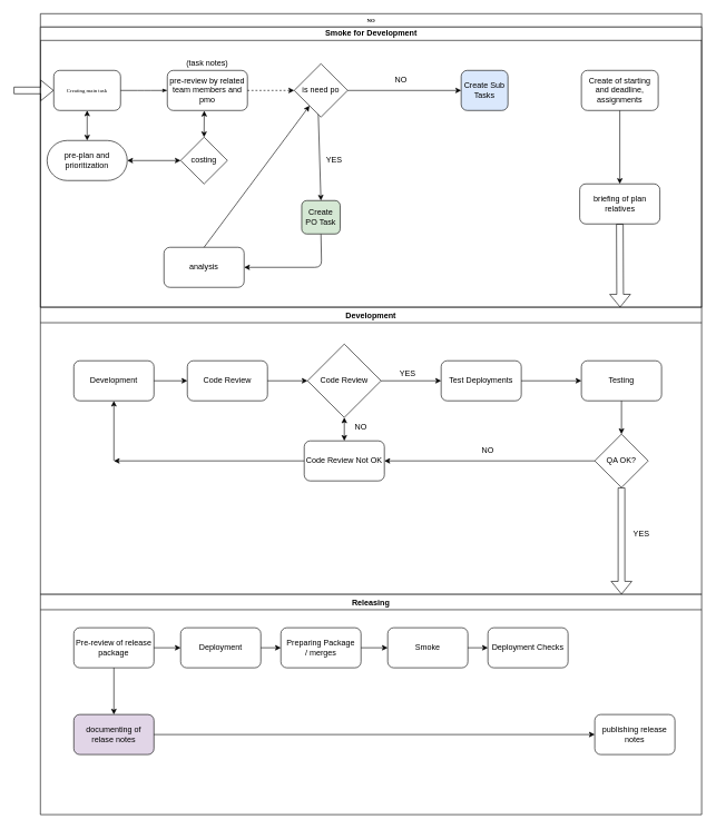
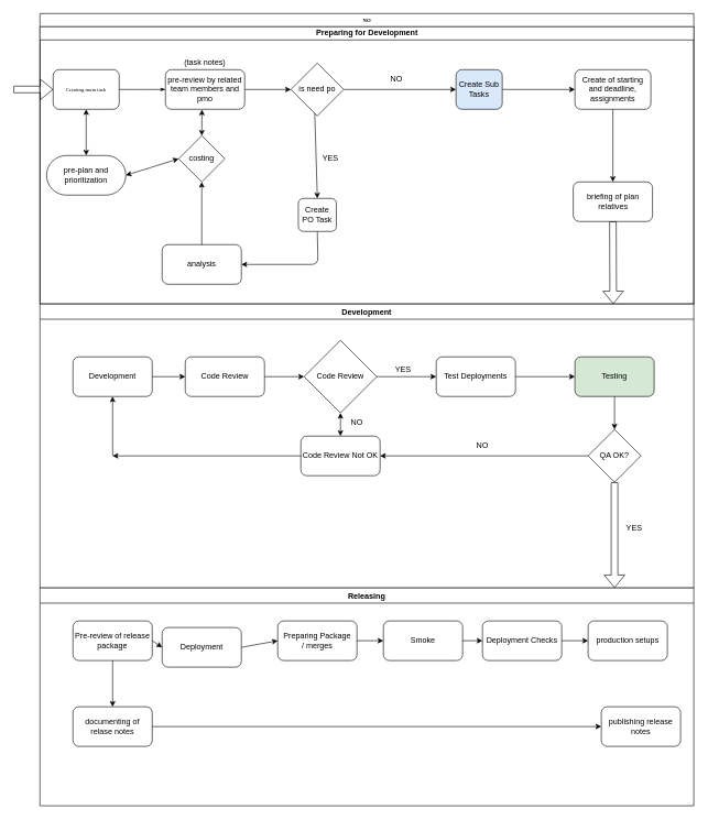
  <mxCell id="0" />
  <mxCell id="1" parent="0" />
  <mxCell id="2" value="NO" style="swimlane;html=1;childLayout=stackLayout;startSize=20;rounded=0;shadow=0;labelBackgroundColor=none;strokeWidth=1;fontFamily=Verdana;fontSize=8;align=center;" parent="1" vertex="1"><mxGeometry x="60" y="20" width="990" height="440" as="geometry" /></mxCell>
- <mxCell id="3" value="Smoke for Development" style="swimlane;html=1;startSize=20;" parent="2" vertex="1"><mxGeometry y="20" width="990" height="420" as="geometry" /></mxCell>
+ <mxCell id="3" value="Preparing for Development" style="swimlane;html=1;startSize=20;" parent="2" vertex="1"><mxGeometry y="20" width="990" height="420" as="geometry" /></mxCell>
  <mxCell id="4" value="Creating main task" style="rounded=1;whiteSpace=wrap;html=1;shadow=0;labelBackgroundColor=none;strokeWidth=1;fontFamily=Verdana;fontSize=8;align=center;" parent="3" vertex="1"><mxGeometry x="20" y="65" width="100" height="60" as="geometry" /></mxCell>
- <mxCell id="5" value="pre-plan and prioritization" style="rounded=1;whiteSpace=wrap;html=1;arcSize=50;" parent="3" vertex="1"><mxGeometry x="10" y="170" width="120" height="60" as="geometry" /></mxCell>
+ <mxCell id="5" value="pre-plan and prioritization" style="rounded=1;whiteSpace=wrap;html=1;arcSize=50;" parent="3" vertex="1"><mxGeometry x="10" y="195" width="120" height="60" as="geometry" /></mxCell>
  <mxCell id="6" value="costing" style="rhombus;whiteSpace=wrap;html=1;" parent="3" vertex="1"><mxGeometry x="210" y="165" width="70" height="70" as="geometry" /></mxCell>
  <mxCell id="7" value="pre-review by related team members and pmo" style="rounded=1;whiteSpace=wrap;html=1;" parent="3" vertex="1"><mxGeometry x="190" y="65" width="120" height="60" as="geometry" /></mxCell>
- <mxCell id="8" value="" style="endArrow=classic;html=1;exitX=1;exitY=0.5;exitDx=0;exitDy=0;dashed=1;" parent="3" source="7" target="18" edge="1"><mxGeometry width="50" height="50" relative="1" as="geometry"><mxPoint x="290" y="220" as="sourcePoint" /><mxPoint x="340" y="170" as="targetPoint" /></mxGeometry></mxCell>
+ <mxCell id="8" value="" style="endArrow=classic;html=1;exitX=1;exitY=0.5;exitDx=0;exitDy=0;" parent="3" source="7" target="18" edge="1"><mxGeometry width="50" height="50" relative="1" as="geometry"><mxPoint x="290" y="220" as="sourcePoint" /><mxPoint x="340" y="170" as="targetPoint" /></mxGeometry></mxCell>
  <mxCell id="9" value="" style="endArrow=classic;html=1;exitX=0.45;exitY=0.913;exitDx=0;exitDy=0;entryX=0.5;entryY=0;entryDx=0;entryDy=0;exitPerimeter=0;" parent="3" source="18" target="19" edge="1"><mxGeometry width="50" height="50" relative="1" as="geometry"><mxPoint x="420" y="210" as="sourcePoint" /><mxPoint x="340" y="170" as="targetPoint" /></mxGeometry></mxCell>
  <mxCell id="10" value="" style="endArrow=classic;html=1;exitX=1;exitY=0.5;exitDx=0;exitDy=0;" parent="3" source="18" target="22" edge="1"><mxGeometry width="50" height="50" relative="1" as="geometry"><mxPoint x="570" y="95" as="sourcePoint" /><mxPoint x="340" y="160" as="targetPoint" /></mxGeometry></mxCell>
  <mxCell id="11" value="" style="endArrow=classic;html=1;exitX=0.5;exitY=1;exitDx=0;exitDy=0;entryX=1;entryY=0.5;entryDx=0;entryDy=0;" parent="3" source="19" target="16" edge="1"><mxGeometry width="50" height="50" relative="1" as="geometry"><mxPoint x="560" y="240" as="sourcePoint" /><mxPoint x="610" y="190" as="targetPoint" /><Array as="points"><mxPoint x="421" y="360" /></Array></mxGeometry></mxCell>
+ <mxCell id="12" value="" style="endArrow=classic;html=1;exitX=1;exitY=0.5;exitDx=0;exitDy=0;entryX=0;entryY=0.5;entryDx=0;entryDy=0;" parent="3" source="22" target="23" edge="1"><mxGeometry width="50" height="50" relative="1" as="geometry"><mxPoint x="570" y="240" as="sourcePoint" /><mxPoint x="620" y="190" as="targetPoint" /></mxGeometry></mxCell>
  <mxCell id="13" value="" style="endArrow=classic;startArrow=classic;html=1;exitX=0.5;exitY=1;exitDx=0;exitDy=0;" parent="3" source="4" target="5" edge="1"><mxGeometry width="50" height="50" relative="1" as="geometry"><mxPoint x="310" y="240" as="sourcePoint" /><mxPoint x="360" y="190" as="targetPoint" /></mxGeometry></mxCell>
  <mxCell id="14" value="" style="endArrow=classic;startArrow=classic;html=1;exitX=0.461;exitY=1.008;exitDx=0;exitDy=0;exitPerimeter=0;entryX=0.5;entryY=0;entryDx=0;entryDy=0;" parent="3" source="7" target="6" edge="1"><mxGeometry width="50" height="50" relative="1" as="geometry"><mxPoint x="310" y="240" as="sourcePoint" /><mxPoint x="360" y="190" as="targetPoint" /></mxGeometry></mxCell>
  <mxCell id="15" value="" style="endArrow=classic;startArrow=classic;html=1;exitX=1;exitY=0.5;exitDx=0;exitDy=0;entryX=0;entryY=0.5;entryDx=0;entryDy=0;" parent="3" source="5" target="6" edge="1"><mxGeometry width="50" height="50" relative="1" as="geometry"><mxPoint x="310" y="240" as="sourcePoint" /><mxPoint x="360" y="190" as="targetPoint" /></mxGeometry></mxCell>
  <mxCell id="16" value="analysis" style="rounded=1;whiteSpace=wrap;html=1;" parent="3" vertex="1"><mxGeometry x="185" y="330" width="120" height="60" as="geometry" /></mxCell>
  <mxCell id="17" value="(task notes)" style="text;html=1;strokeColor=none;fillColor=none;align=center;verticalAlign=middle;whiteSpace=wrap;rounded=0;" parent="3" vertex="1"><mxGeometry x="190" y="45" width="120" height="20" as="geometry" /></mxCell>
  <mxCell id="18" value="is need po" style="rhombus;whiteSpace=wrap;html=1;" parent="3" vertex="1"><mxGeometry x="380" y="55" width="80" height="80" as="geometry" /></mxCell>
- <mxCell id="19" value="Create PO Task" style="rounded=1;whiteSpace=wrap;html=1;fillColor=#d5e8d4;" parent="3" vertex="1"><mxGeometry x="391.25" y="260" width="57.5" height="50" as="geometry" /></mxCell>
+ <mxCell id="19" value="Create PO Task" style="rounded=1;whiteSpace=wrap;html=1;" parent="3" vertex="1"><mxGeometry x="391.25" y="260" width="57.5" height="50" as="geometry" /></mxCell>
  <mxCell id="20" value="YES" style="text;html=1;strokeColor=none;fillColor=none;align=center;verticalAlign=middle;whiteSpace=wrap;rounded=0;" vertex="1" parent="3"><mxGeometry x="420" y="190" width="40" height="20" as="geometry" /></mxCell>
  <mxCell id="21" value="NO" style="text;html=1;strokeColor=none;fillColor=none;align=center;verticalAlign=middle;whiteSpace=wrap;rounded=0;" vertex="1" parent="3"><mxGeometry x="520" y="70" width="40" height="20" as="geometry" /></mxCell>
  <mxCell id="22" value="Create Sub Tasks" style="rounded=1;whiteSpace=wrap;html=1;fillColor=#dae8fc;" parent="3" vertex="1"><mxGeometry x="630" y="65" width="70" height="60" as="geometry" /></mxCell>
  <mxCell id="23" value="Create of starting and deadline, assignments" style="rounded=1;whiteSpace=wrap;html=1;" parent="3" vertex="1"><mxGeometry x="810" y="65" width="115" height="60" as="geometry" /></mxCell>
  <mxCell id="24" value="" style="endArrow=classic;html=1;exitX=0.5;exitY=1;exitDx=0;exitDy=0;" parent="3" source="23" target="25" edge="1"><mxGeometry width="50" height="50" relative="1" as="geometry"><mxPoint x="700" y="340" as="sourcePoint" /><mxPoint x="750" y="290" as="targetPoint" /></mxGeometry></mxCell>
  <mxCell id="25" value="briefing of plan relatives" style="rounded=1;whiteSpace=wrap;html=1;" parent="3" vertex="1"><mxGeometry x="807.5" y="235" width="120" height="60" as="geometry" /></mxCell>
- <mxCell id="26" value="" style="endArrow=classic;html=1;exitX=0.5;exitY=0;exitDx=0;exitDy=0;" parent="3" source="16" target="18" edge="1"><mxGeometry width="50" height="50" relative="1" as="geometry"><mxPoint x="520" y="220" as="sourcePoint" /><mxPoint x="570" y="170" as="targetPoint" /></mxGeometry></mxCell>
+ <mxCell id="26" value="" style="endArrow=classic;html=1;exitX=0.5;exitY=0;exitDx=0;exitDy=0;entryX=0.5;entryY=1;entryDx=0;entryDy=0;" parent="3" source="16" target="6" edge="1"><mxGeometry width="50" height="50" relative="1" as="geometry"><mxPoint x="520" y="220" as="sourcePoint" /><mxPoint x="570" y="170" as="targetPoint" /></mxGeometry></mxCell>
  <mxCell id="27" style="edgeStyle=orthogonalEdgeStyle;rounded=1;html=1;labelBackgroundColor=none;startArrow=none;startFill=0;startSize=5;endArrow=classicThin;endFill=1;endSize=5;jettySize=auto;orthogonalLoop=1;strokeWidth=1;fontFamily=Verdana;fontSize=8" parent="2" source="4" edge="1"><mxGeometry relative="1" as="geometry"><mxPoint x="190" y="115" as="targetPoint" /></mxGeometry></mxCell>
  <mxCell id="28" value="Development" style="swimlane;" parent="1" vertex="1"><mxGeometry x="60" y="460" width="990" height="430" as="geometry" /></mxCell>
  <mxCell id="29" value="Development" style="rounded=1;whiteSpace=wrap;html=1;" parent="28" vertex="1"><mxGeometry x="50" y="80" width="120" height="60" as="geometry" /></mxCell>
  <mxCell id="30" value="Code Review" style="rounded=1;whiteSpace=wrap;html=1;" parent="28" vertex="1"><mxGeometry x="220" y="80" width="120" height="60" as="geometry" /></mxCell>
  <mxCell id="31" value="Test Deployments" style="rounded=1;whiteSpace=wrap;html=1;" parent="28" vertex="1"><mxGeometry x="600" y="80" width="120" height="60" as="geometry" /></mxCell>
- <mxCell id="32" value="Testing" style="rounded=1;whiteSpace=wrap;html=1;" parent="28" vertex="1"><mxGeometry x="810" y="80" width="120" height="60" as="geometry" /></mxCell>
+ <mxCell id="32" value="Testing" style="rounded=1;whiteSpace=wrap;html=1;fillColor=#d5e8d4;" parent="28" vertex="1"><mxGeometry x="810" y="80" width="120" height="60" as="geometry" /></mxCell>
  <mxCell id="33" value="Code Review" style="rhombus;whiteSpace=wrap;html=1;" parent="28" vertex="1"><mxGeometry x="400" y="55" width="110" height="110" as="geometry" /></mxCell>
  <mxCell id="34" value="Code Review Not OK" style="rounded=1;whiteSpace=wrap;html=1;" parent="28" vertex="1"><mxGeometry x="395" y="200" width="120" height="60" as="geometry" /></mxCell>
  <mxCell id="35" value="" style="endArrow=classic;html=1;exitX=1;exitY=0.5;exitDx=0;exitDy=0;entryX=0;entryY=0.5;entryDx=0;entryDy=0;" parent="28" source="29" target="30" edge="1"><mxGeometry width="50" height="50" relative="1" as="geometry"><mxPoint x="510" y="-20" as="sourcePoint" /><mxPoint x="560" y="-70" as="targetPoint" /></mxGeometry></mxCell>
  <mxCell id="36" value="" style="endArrow=classic;html=1;exitX=1;exitY=0.5;exitDx=0;exitDy=0;entryX=0;entryY=0.5;entryDx=0;entryDy=0;" parent="28" source="30" target="33" edge="1"><mxGeometry width="50" height="50" relative="1" as="geometry"><mxPoint x="510" y="-20" as="sourcePoint" /><mxPoint x="560" y="-70" as="targetPoint" /></mxGeometry></mxCell>
  <mxCell id="37" value="" style="endArrow=classic;html=1;exitX=1;exitY=0.5;exitDx=0;exitDy=0;entryX=0;entryY=0.5;entryDx=0;entryDy=0;" parent="28" source="33" target="31" edge="1"><mxGeometry width="50" height="50" relative="1" as="geometry"><mxPoint x="510" y="-20" as="sourcePoint" /><mxPoint x="560" y="-70" as="targetPoint" /></mxGeometry></mxCell>
  <mxCell id="38" value="" style="endArrow=classic;startArrow=classic;html=1;exitX=0.5;exitY=1;exitDx=0;exitDy=0;entryX=0.5;entryY=0;entryDx=0;entryDy=0;" parent="28" source="33" target="34" edge="1"><mxGeometry width="50" height="50" relative="1" as="geometry"><mxPoint x="510" y="-20" as="sourcePoint" /><mxPoint x="560" y="-70" as="targetPoint" /></mxGeometry></mxCell>
  <mxCell id="39" value="" style="endArrow=classic;html=1;exitX=1;exitY=0.5;exitDx=0;exitDy=0;entryX=0;entryY=0.5;entryDx=0;entryDy=0;" parent="28" source="31" target="32" edge="1"><mxGeometry width="50" height="50" relative="1" as="geometry"><mxPoint x="510" y="-20" as="sourcePoint" /><mxPoint x="560" y="-70" as="targetPoint" /></mxGeometry></mxCell>
  <mxCell id="40" value="QA OK?" style="rhombus;whiteSpace=wrap;html=1;" parent="28" vertex="1"><mxGeometry x="830" y="190" width="80" height="80" as="geometry" /></mxCell>
  <mxCell id="41" value="" style="endArrow=classic;html=1;exitX=0.5;exitY=1;exitDx=0;exitDy=0;" parent="28" source="32" target="40" edge="1"><mxGeometry width="50" height="50" relative="1" as="geometry"><mxPoint x="460" y="280" as="sourcePoint" /><mxPoint x="510" y="230" as="targetPoint" /></mxGeometry></mxCell>
  <mxCell id="42" value="YES" style="text;html=1;strokeColor=none;fillColor=none;align=center;verticalAlign=middle;whiteSpace=wrap;rounded=0;" vertex="1" parent="28"><mxGeometry x="530" y="90" width="40" height="20" as="geometry" /></mxCell>
  <mxCell id="43" value="NO" style="text;html=1;strokeColor=none;fillColor=none;align=center;verticalAlign=middle;whiteSpace=wrap;rounded=0;" vertex="1" parent="28"><mxGeometry x="460" y="170" width="40" height="20" as="geometry" /></mxCell>
  <mxCell id="44" value="" style="endArrow=classic;html=1;entryX=1;entryY=0.5;entryDx=0;entryDy=0;" parent="28" source="40" edge="1" target="34"><mxGeometry width="50" height="50" relative="1" as="geometry"><mxPoint x="460" y="280" as="sourcePoint" /><mxPoint x="730" y="230" as="targetPoint" /></mxGeometry></mxCell>
  <mxCell id="45" value="NO" style="text;html=1;strokeColor=none;fillColor=none;align=center;verticalAlign=middle;whiteSpace=wrap;rounded=0;" vertex="1" parent="28"><mxGeometry x="650" y="205" width="40" height="20" as="geometry" /></mxCell>
  <mxCell id="46" value="YES" style="text;html=1;strokeColor=none;fillColor=none;align=center;verticalAlign=middle;whiteSpace=wrap;rounded=0;" vertex="1" parent="28"><mxGeometry x="880" y="330" width="40" height="20" as="geometry" /></mxCell>
  <mxCell id="47" value="" style="shape=flexArrow;endArrow=classic;html=1;exitX=0.5;exitY=1;exitDx=0;exitDy=0;" parent="1" source="25" edge="1"><mxGeometry width="50" height="50" relative="1" as="geometry"><mxPoint x="928" y="340" as="sourcePoint" /><mxPoint x="928" y="460" as="targetPoint" /></mxGeometry></mxCell>
  <mxCell id="48" value="" style="endArrow=classic;html=1;exitX=0;exitY=0.5;exitDx=0;exitDy=0;" parent="1" source="34" edge="1"><mxGeometry width="50" height="50" relative="1" as="geometry"><mxPoint x="570" y="440" as="sourcePoint" /><mxPoint x="170" y="690" as="targetPoint" /></mxGeometry></mxCell>
  <mxCell id="49" value="" style="endArrow=classic;html=1;entryX=0.5;entryY=1;entryDx=0;entryDy=0;" parent="1" target="29" edge="1"><mxGeometry width="50" height="50" relative="1" as="geometry"><mxPoint x="170" y="690" as="sourcePoint" /><mxPoint x="620" y="390" as="targetPoint" /></mxGeometry></mxCell>
  <mxCell id="50" value="" style="shape=flexArrow;endArrow=classic;html=1;exitX=0.5;exitY=1;exitDx=0;exitDy=0;" parent="1" source="40" edge="1"><mxGeometry width="50" height="50" relative="1" as="geometry"><mxPoint x="930" y="830" as="sourcePoint" /><mxPoint x="930" y="890" as="targetPoint" /></mxGeometry></mxCell>
  <mxCell id="51" value="Releasing" style="swimlane;startSize=23;" parent="1" vertex="1"><mxGeometry x="60" y="890" width="990" height="330" as="geometry" /></mxCell>
  <mxCell id="52" value="Pre-review of release package" style="rounded=1;whiteSpace=wrap;html=1;" parent="51" vertex="1"><mxGeometry x="50" y="50" width="120" height="60" as="geometry" /></mxCell>
  <mxCell id="53" value="Preparing Package&lt;br&gt;/ merges" style="rounded=1;whiteSpace=wrap;html=1;" parent="51" vertex="1"><mxGeometry x="360" y="50" width="120" height="60" as="geometry" /></mxCell>
  <mxCell id="54" value="Smoke" style="rounded=1;whiteSpace=wrap;html=1;" parent="51" vertex="1"><mxGeometry x="520" y="50" width="120" height="60" as="geometry" /></mxCell>
- <mxCell id="55" value="Deployment" style="rounded=1;whiteSpace=wrap;html=1;" parent="51" vertex="1"><mxGeometry x="210" y="50" width="120" height="60" as="geometry" /></mxCell>
+ <mxCell id="55" value="Deployment" style="rounded=1;whiteSpace=wrap;html=1;" parent="51" vertex="1"><mxGeometry x="185" y="60" width="120" height="60" as="geometry" /></mxCell>
  <mxCell id="56" value="Deployment Checks" style="rounded=1;whiteSpace=wrap;html=1;" parent="51" vertex="1"><mxGeometry x="670" y="50" width="120" height="60" as="geometry" /></mxCell>
- <mxCell id="57" value="publishing release notes" style="rounded=1;whiteSpace=wrap;html=1;" parent="51" vertex="1"><mxGeometry x="830" y="180" width="120" height="60" as="geometry" /></mxCell>
+ <mxCell id="57" value="publishing release notes" style="rounded=1;whiteSpace=wrap;html=1;" parent="51" vertex="1"><mxGeometry x="850" y="180" width="120" height="60" as="geometry" /></mxCell>
  <mxCell id="58" value="" style="endArrow=classic;html=1;exitX=1;exitY=0.5;exitDx=0;exitDy=0;entryX=0;entryY=0.5;entryDx=0;entryDy=0;" parent="51" source="52" target="55" edge="1"><mxGeometry width="50" height="50" relative="1" as="geometry"><mxPoint x="540" y="-20" as="sourcePoint" /><mxPoint x="590" y="-70" as="targetPoint" /></mxGeometry></mxCell>
  <mxCell id="59" value="" style="endArrow=classic;html=1;exitX=1;exitY=0.5;exitDx=0;exitDy=0;entryX=0;entryY=0.5;entryDx=0;entryDy=0;" parent="51" source="55" target="53" edge="1"><mxGeometry width="50" height="50" relative="1" as="geometry"><mxPoint x="540" y="-20" as="sourcePoint" /><mxPoint x="590" y="-70" as="targetPoint" /></mxGeometry></mxCell>
  <mxCell id="60" value="" style="endArrow=classic;html=1;exitX=1;exitY=0.5;exitDx=0;exitDy=0;entryX=0;entryY=0.5;entryDx=0;entryDy=0;" parent="51" source="53" target="54" edge="1"><mxGeometry width="50" height="50" relative="1" as="geometry"><mxPoint x="540" y="-20" as="sourcePoint" /><mxPoint x="590" y="-70" as="targetPoint" /></mxGeometry></mxCell>
  <mxCell id="61" value="" style="endArrow=classic;html=1;exitX=1;exitY=0.5;exitDx=0;exitDy=0;entryX=0;entryY=0.5;entryDx=0;entryDy=0;" parent="51" source="54" target="56" edge="1"><mxGeometry width="50" height="50" relative="1" as="geometry"><mxPoint x="540" y="-20" as="sourcePoint" /><mxPoint x="590" y="-70" as="targetPoint" /></mxGeometry></mxCell>
- <mxCell id="63" value="documenting of relase notes" style="rounded=1;whiteSpace=wrap;html=1;fillColor=#e1d5e7;" parent="51" vertex="1"><mxGeometry x="50" y="180" width="120" height="60" as="geometry" /></mxCell>
+ <mxCell id="62" value="" style="endArrow=classic;html=1;exitX=1;exitY=0.5;exitDx=0;exitDy=0;entryX=0;entryY=0.5;entryDx=0;entryDy=0;" parent="51" source="56" target="65" edge="1"><mxGeometry width="50" height="50" relative="1" as="geometry"><mxPoint x="540" y="-20" as="sourcePoint" /><mxPoint x="590" y="-70" as="targetPoint" /></mxGeometry></mxCell>
+ <mxCell id="63" value="documenting of relase notes" style="rounded=1;whiteSpace=wrap;html=1;" parent="51" vertex="1"><mxGeometry x="50" y="180" width="120" height="60" as="geometry" /></mxCell>
  <mxCell id="64" value="" style="endArrow=classic;html=1;exitX=0.5;exitY=1;exitDx=0;exitDy=0;entryX=0.5;entryY=0;entryDx=0;entryDy=0;" parent="51" source="52" target="63" edge="1"><mxGeometry width="50" height="50" relative="1" as="geometry"><mxPoint x="540" y="30" as="sourcePoint" /><mxPoint x="590" y="-20" as="targetPoint" /></mxGeometry></mxCell>
+ <mxCell id="65" value="production setups" style="rounded=1;whiteSpace=wrap;html=1;" parent="51" vertex="1"><mxGeometry x="830" y="50" width="120" height="60" as="geometry" /></mxCell>
  <mxCell id="66" value="" style="endArrow=classic;html=1;exitX=1;exitY=0.5;exitDx=0;exitDy=0;entryX=0;entryY=0.5;entryDx=0;entryDy=0;" parent="51" source="63" target="57" edge="1"><mxGeometry width="50" height="50" relative="1" as="geometry"><mxPoint x="540" y="30" as="sourcePoint" /><mxPoint x="590" y="-20" as="targetPoint" /></mxGeometry></mxCell>
  <mxCell id="67" value="" style="shape=flexArrow;endArrow=classic;html=1;entryX=0;entryY=0.5;entryDx=0;entryDy=0;" parent="1" target="4" edge="1"><mxGeometry width="50" height="50" relative="1" as="geometry"><mxPoint x="20" y="135" as="sourcePoint" /><mxPoint x="320" y="260" as="targetPoint" /></mxGeometry></mxCell>
